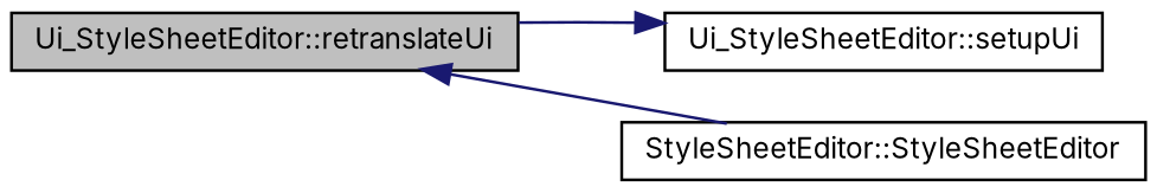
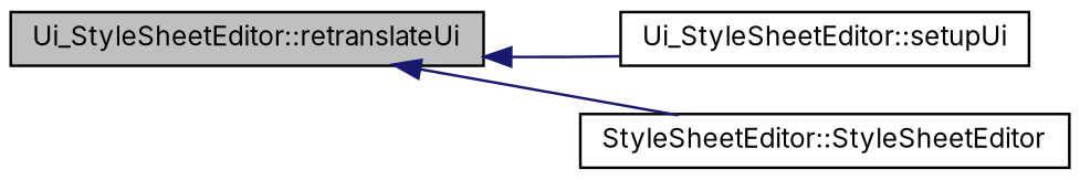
  digraph {
    fontname=Inter
    rankdir=LR
    node [color=black fillcolor=white fontname=Inter fontsize=10 shape=record style=filled]
    edge [color=midnightblue dir=back fontname=Inter fontsize=10 labelfontname=Helvetica labelfontsize=10 style=solid]
    n1 [fillcolor=grey75 fontcolor=black height=0.2 label="Ui_StyleSheetEditor::retranslateUi" width=0.4]
    n2 [height=0.2 label="Ui_StyleSheetEditor::setupUi" width=0.4]
    n3 [height=0.2 label="StyleSheetEditor::StyleSheetEditor" width=0.4]
-   n2 -> n1
+   n1 -> n2
    n1 -> n3
  }
